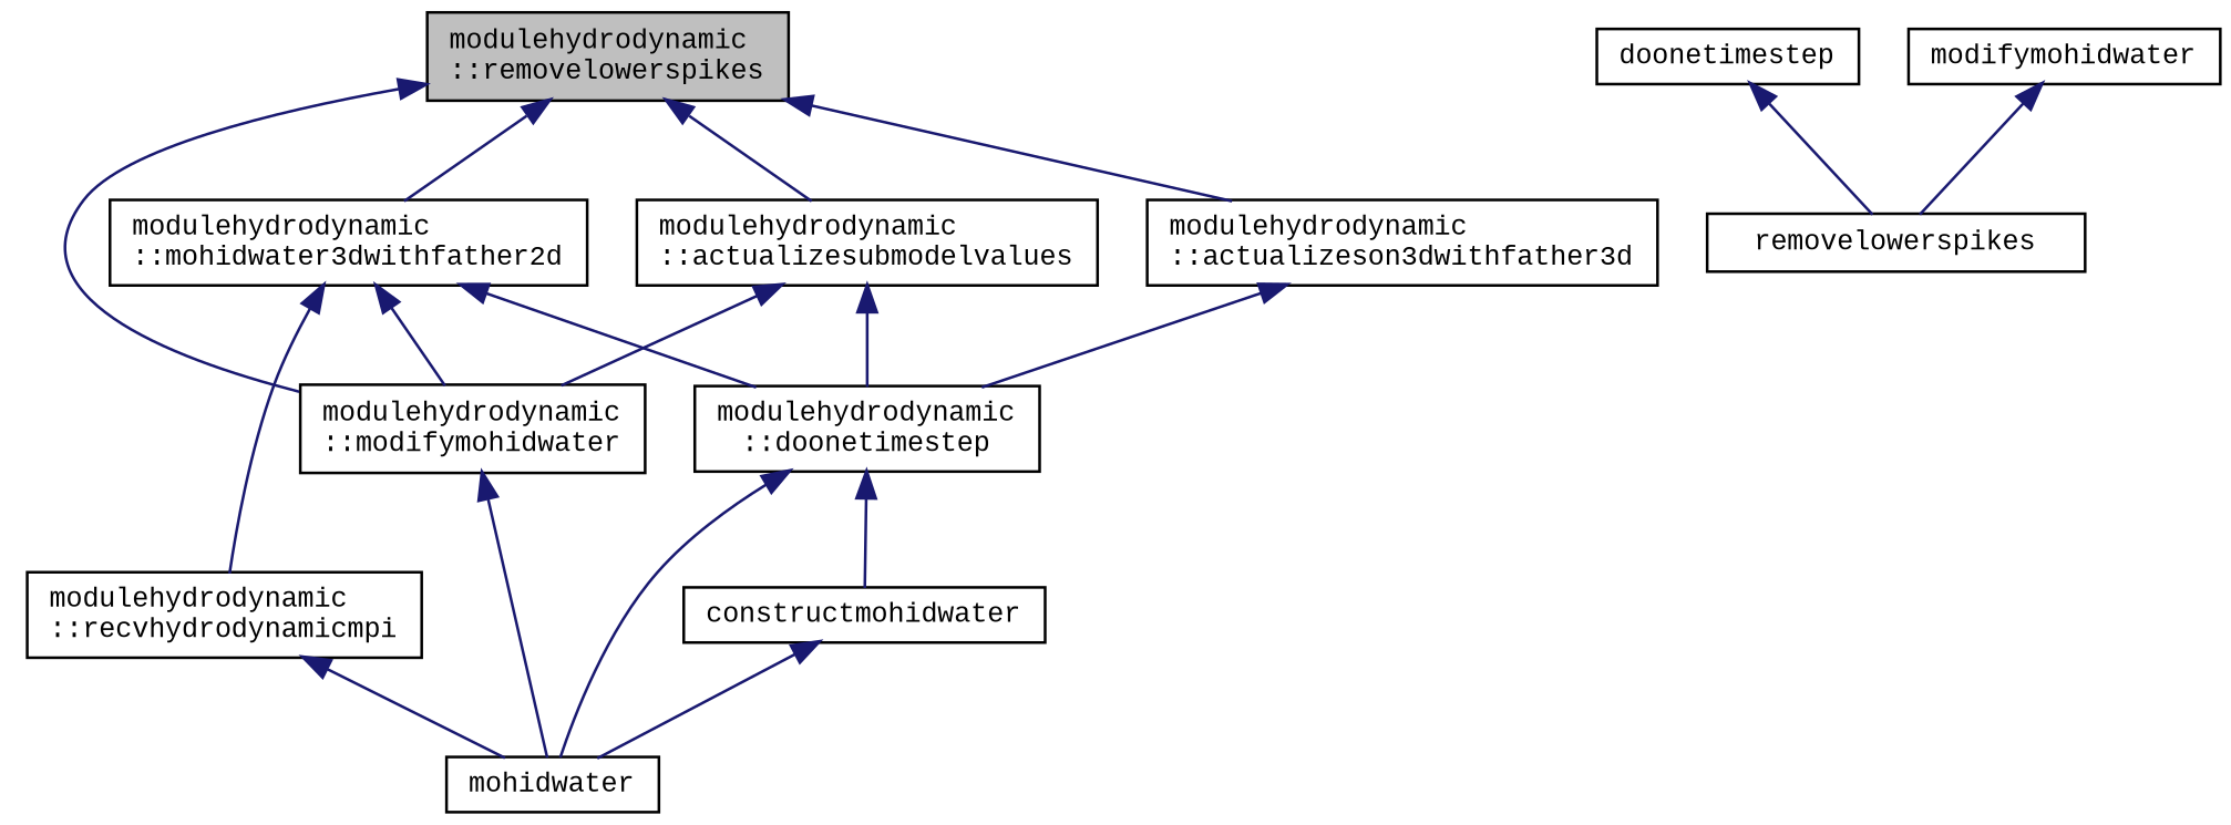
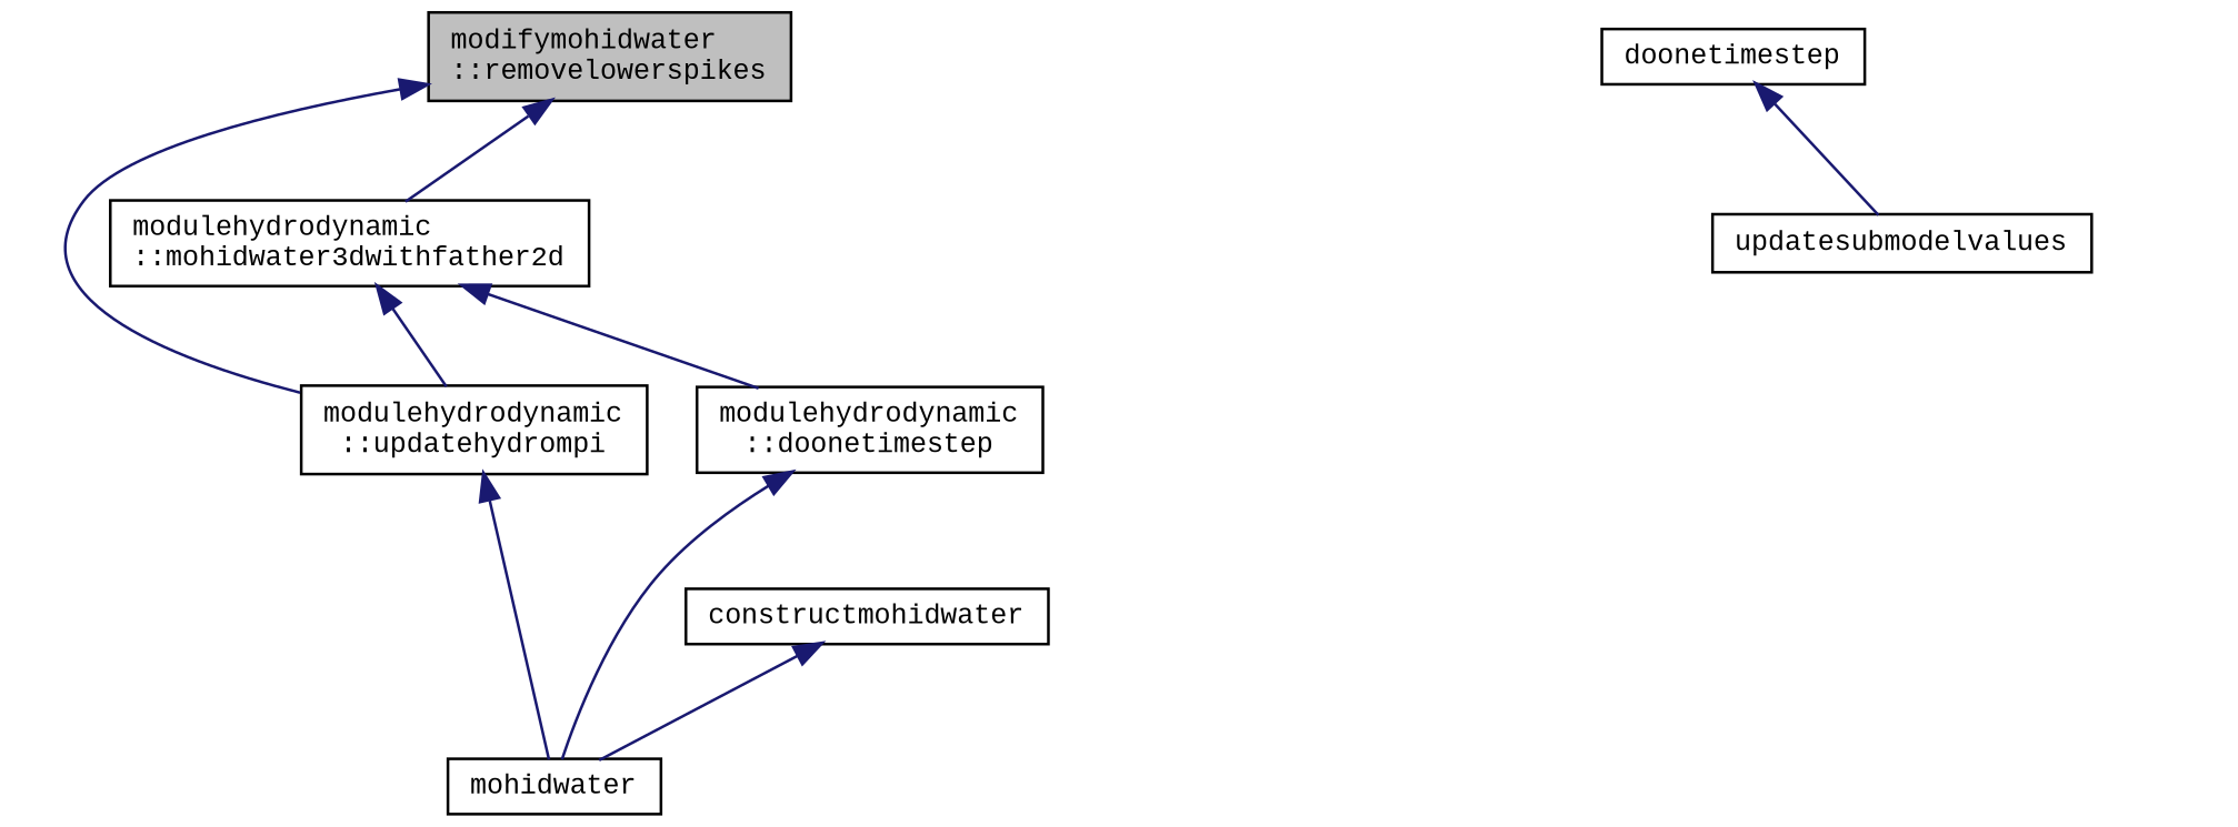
  digraph {
    fontname="Liberation Mono"
    rankdir=TB
    node [color=black fillcolor=white fontname="Liberation Mono" fontsize=10 shape=record style=filled]
    edge [color=midnightblue dir=back fontname="Liberation Mono" fontsize=10 labelfontname=Helvetica labelfontsize=10 style=solid]
-   n1 [fillcolor=grey75 fontcolor=black height=0.2 label="modulehydrodynamic\l::removelowerspikes" width=0.4]
+   n1 [fillcolor=grey75 fontcolor=black height=0.2 label="modifymohidwater\l::removelowerspikes" width=0.4]
    n2 [height=0.2 label="modulehydrodynamic\l::mohidwater3dwithfather2d" width=0.4]
-   n3 [height=0.2 label="modulehydrodynamic\l::actualizeson3dwithfather3d" width=0.4]
-   n4 [height=0.2 label="modulehydrodynamic\l::actualizesubmodelvalues" width=0.4]
-   n5 [height=0.2 label="modulehydrodynamic\l::modifymohidwater" width=0.4]
-   n6 [height=0.2 label="modulehydrodynamic\l::recvhydrodynamicmpi" width=0.4]
+   n5 [height=0.2 label="modulehydrodynamic\l::updatehydrompi" width=0.4]
    n7 [height=0.2 label="modulehydrodynamic\l::doonetimestep" width=0.4]
    n8 [height=0.2 label=mohidwater width=0.4]
    n9 [height=0.2 label=constructmohidwater width=0.4]
-   n10 [height=0.2 label=removelowerspikes width=0.4]
+   n10 [height=0.2 label=updatesubmodelvalues width=0.4]
    n11 [height=0.2 label=doonetimestep width=0.4]
-   n12 [height=0.2 label=modifymohidwater width=0.4]
    n1 -> n2
-   n1 -> n3
-   n1 -> n4
    n1 -> n5
    n2 -> n5
-   n2 -> n6
    n2 -> n7
-   n3 -> n7
-   n4 -> n5
-   n4 -> n7
    n5 -> n8
-   n6 -> n8
    n7 -> n8
-   n7 -> n9
    n9 -> n8
    n11 -> n10
-   n12 -> n10
  }
